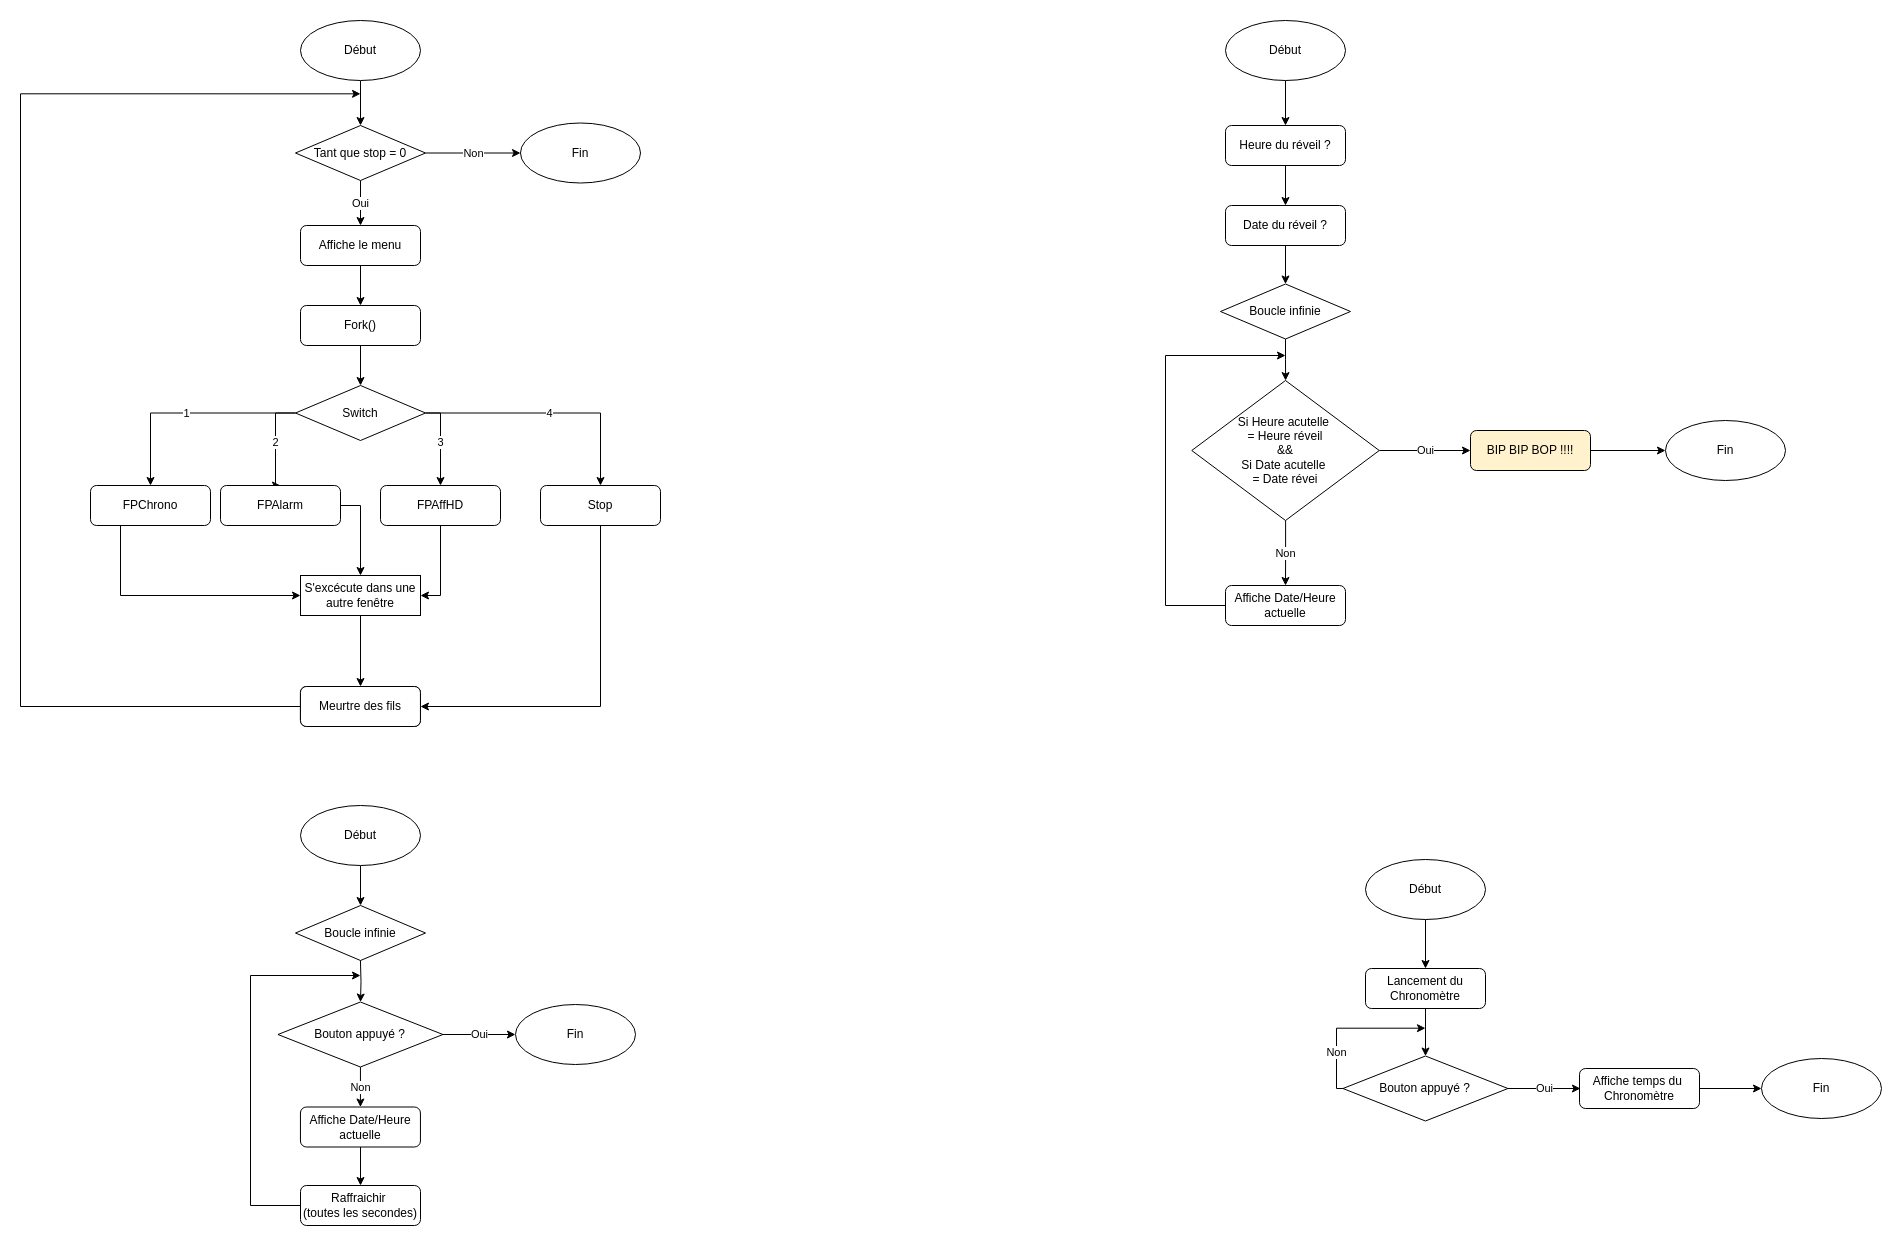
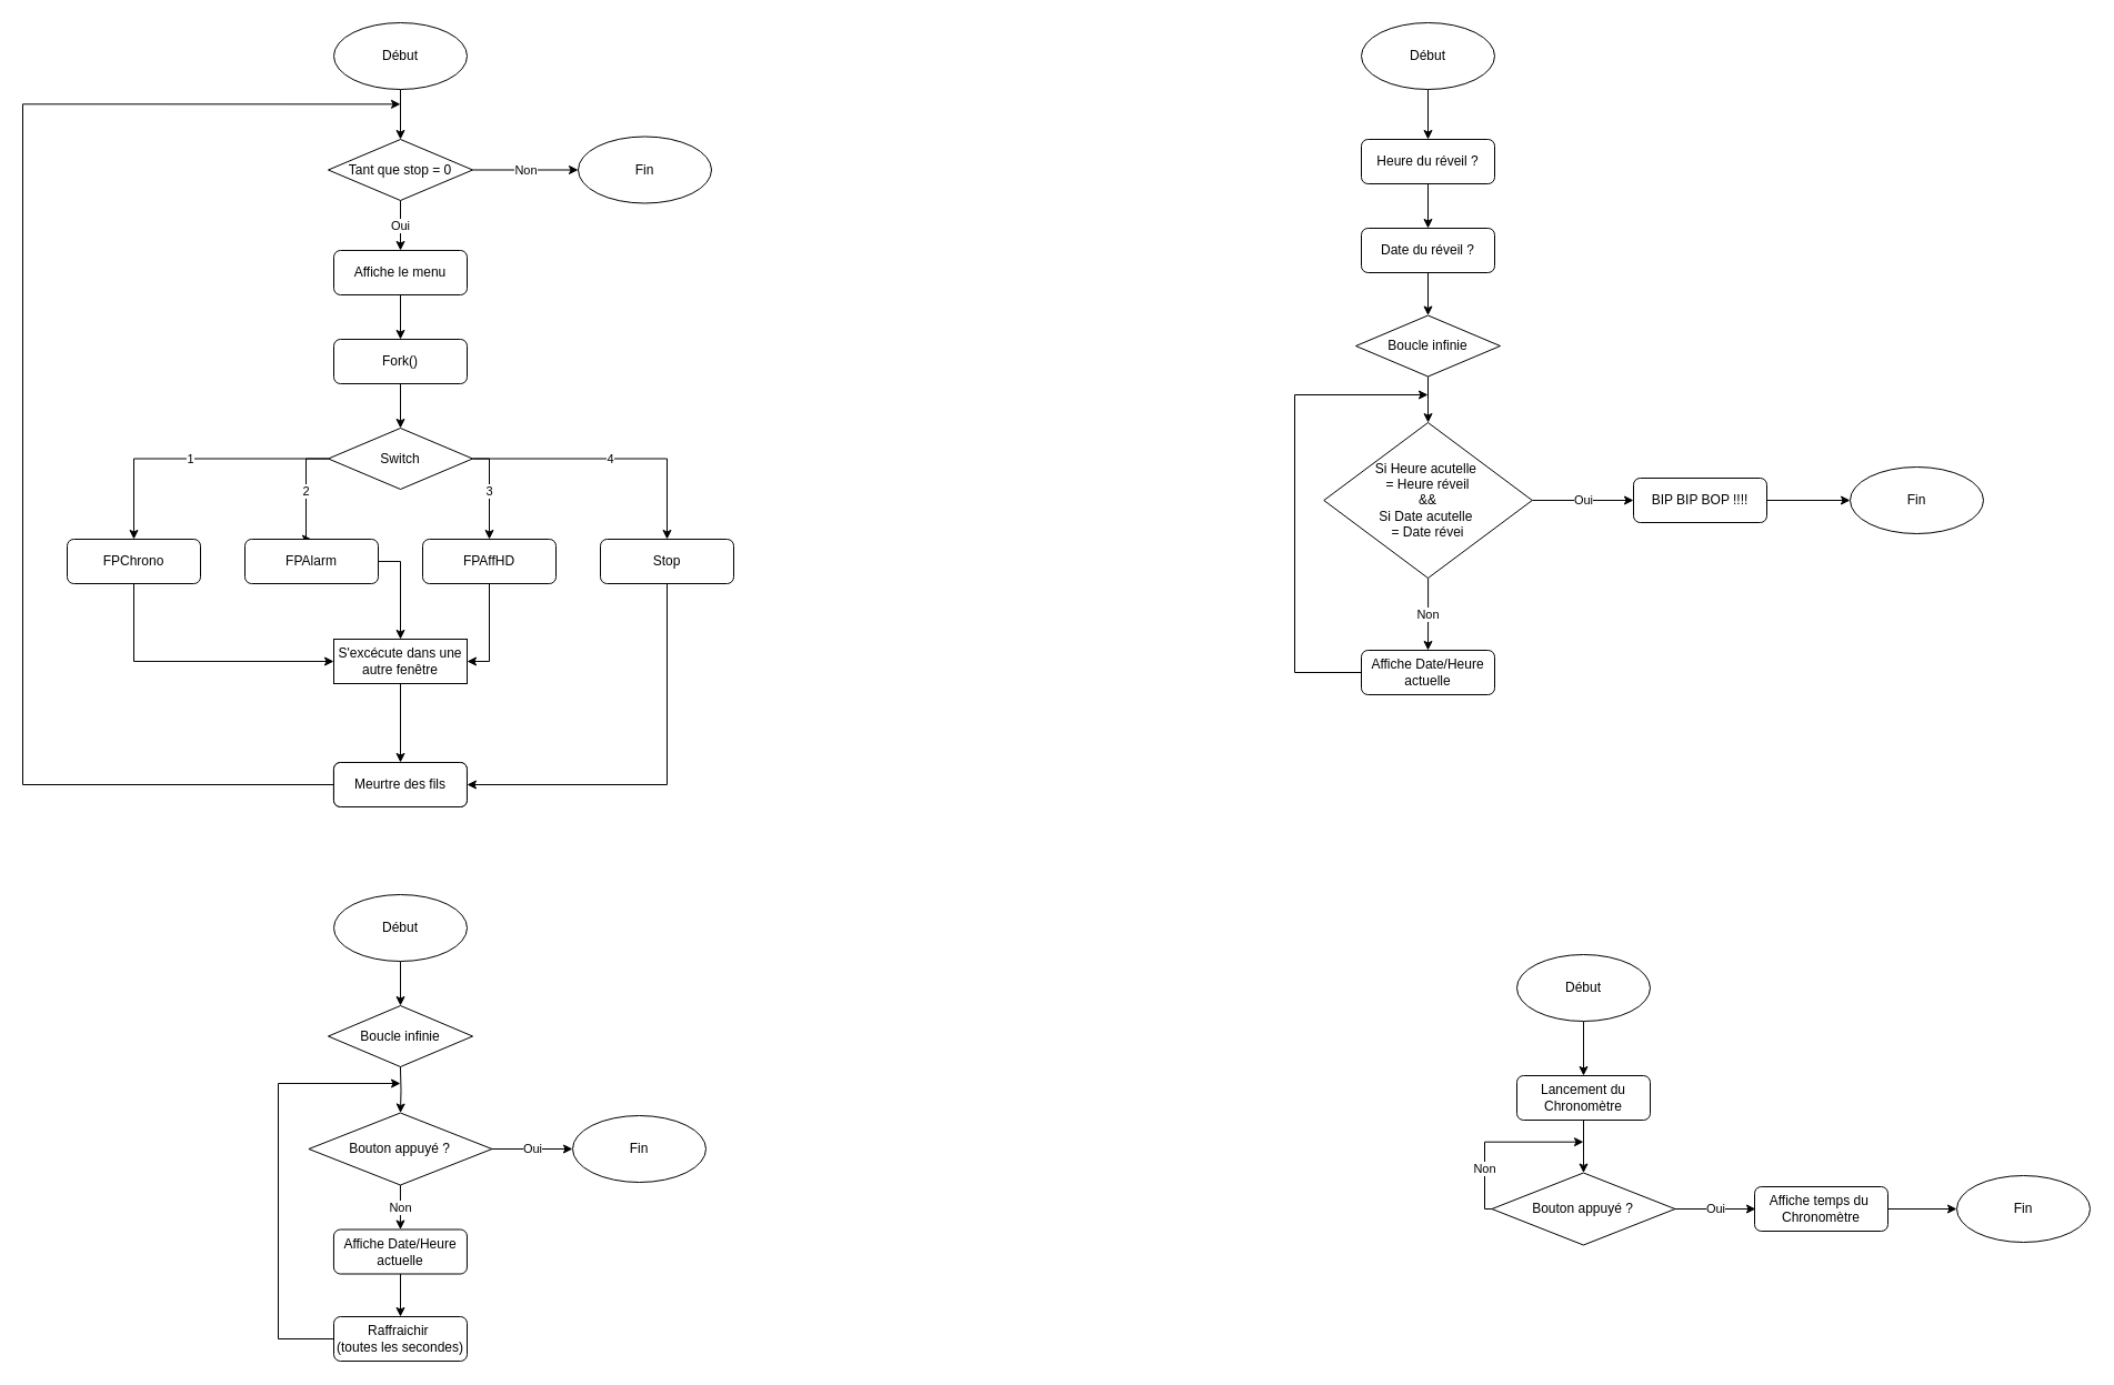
  <mxCell id="0" />
  <mxCell id="1" parent="0" />
  <mxCell id="2" style="edgeStyle=orthogonalEdgeStyle;rounded=0;orthogonalLoop=1;jettySize=auto;html=1;entryX=0.5;entryY=0;entryDx=0;entryDy=0;" edge="1" parent="1" source="3" target="5"><mxGeometry relative="1" as="geometry" /></mxCell>
  <mxCell id="3" value="Début" style="ellipse;whiteSpace=wrap;html=1;" vertex="1" parent="1"><mxGeometry x="1225" y="20" width="120" height="60" as="geometry" /></mxCell>
  <mxCell id="4" style="edgeStyle=orthogonalEdgeStyle;rounded=0;orthogonalLoop=1;jettySize=auto;html=1;entryX=0.5;entryY=0;entryDx=0;entryDy=0;" edge="1" parent="1" source="5" target="7"><mxGeometry relative="1" as="geometry" /></mxCell>
  <mxCell id="5" value="Heure du réveil ?" style="rounded=1;whiteSpace=wrap;html=1;" vertex="1" parent="1"><mxGeometry x="1225" y="125" width="120" height="40" as="geometry" /></mxCell>
  <mxCell id="6" style="edgeStyle=orthogonalEdgeStyle;rounded=0;orthogonalLoop=1;jettySize=auto;html=1;" edge="1" parent="1" source="7" target="9"><mxGeometry relative="1" as="geometry" /></mxCell>
  <mxCell id="7" value="Date du réveil ?" style="rounded=1;whiteSpace=wrap;html=1;" vertex="1" parent="1"><mxGeometry x="1225" y="205" width="120" height="40" as="geometry" /></mxCell>
  <mxCell id="8" style="edgeStyle=orthogonalEdgeStyle;rounded=0;orthogonalLoop=1;jettySize=auto;html=1;" edge="1" parent="1" source="9" target="12"><mxGeometry relative="1" as="geometry" /></mxCell>
  <mxCell id="9" value="Boucle infinie" style="rhombus;whiteSpace=wrap;html=1;" vertex="1" parent="1"><mxGeometry x="1220" y="283.5" width="130" height="55" as="geometry" /></mxCell>
  <mxCell id="10" value="Non" style="edgeStyle=orthogonalEdgeStyle;rounded=0;orthogonalLoop=1;jettySize=auto;html=1;entryX=0.5;entryY=0;entryDx=0;entryDy=0;" edge="1" parent="1" source="12" target="14"><mxGeometry relative="1" as="geometry" /></mxCell>
  <mxCell id="11" value="Oui" style="edgeStyle=orthogonalEdgeStyle;rounded=0;orthogonalLoop=1;jettySize=auto;html=1;" edge="1" parent="1" source="12" target="16"><mxGeometry relative="1" as="geometry" /></mxCell>
  <mxCell id="12" value="Si Heure acutelle&amp;nbsp;&lt;br&gt;= Heure réveil&lt;br&gt;&amp;amp;&amp;amp;&lt;br&gt;Si Date acutelle&amp;nbsp;&lt;br&gt;= Date révei" style="rhombus;whiteSpace=wrap;html=1;" vertex="1" parent="1"><mxGeometry x="1191.25" y="380" width="187.5" height="140" as="geometry" /></mxCell>
  <mxCell id="13" style="edgeStyle=orthogonalEdgeStyle;rounded=0;orthogonalLoop=1;jettySize=auto;html=1;" edge="1" parent="1" source="14"><mxGeometry relative="1" as="geometry"><mxPoint x="1285" y="355" as="targetPoint" /><Array as="points"><mxPoint x="1165" y="605" /><mxPoint x="1165" y="355" /></Array></mxGeometry></mxCell>
  <mxCell id="14" value="Affiche Date/Heure actuelle" style="rounded=1;whiteSpace=wrap;html=1;" vertex="1" parent="1"><mxGeometry x="1225" y="585" width="120" height="40" as="geometry" /></mxCell>
  <mxCell id="15" style="edgeStyle=orthogonalEdgeStyle;rounded=0;orthogonalLoop=1;jettySize=auto;html=1;entryX=0;entryY=0.5;entryDx=0;entryDy=0;" edge="1" parent="1" source="16" target="17"><mxGeometry relative="1" as="geometry" /></mxCell>
- <mxCell id="16" value="BIP BIP BOP !!!!" style="rounded=1;whiteSpace=wrap;html=1;fillColor=#fff2cc;" vertex="1" parent="1"><mxGeometry x="1470" y="430" width="120" height="40" as="geometry" /></mxCell>
+ <mxCell id="16" value="BIP BIP BOP !!!!" style="rounded=1;whiteSpace=wrap;html=1;" vertex="1" parent="1"><mxGeometry x="1470" y="430" width="120" height="40" as="geometry" /></mxCell>
  <mxCell id="17" value="Fin" style="ellipse;whiteSpace=wrap;html=1;" vertex="1" parent="1"><mxGeometry x="1665" y="420" width="120" height="60" as="geometry" /></mxCell>
  <mxCell id="18" style="edgeStyle=orthogonalEdgeStyle;rounded=0;orthogonalLoop=1;jettySize=auto;html=1;entryX=0.5;entryY=0;entryDx=0;entryDy=0;" edge="1" parent="1" source="19" target="20"><mxGeometry relative="1" as="geometry" /></mxCell>
  <mxCell id="19" value="Début" style="ellipse;whiteSpace=wrap;html=1;" vertex="1" parent="1"><mxGeometry x="300" y="805" width="120" height="60" as="geometry" /></mxCell>
  <mxCell id="20" value="Boucle infinie" style="rhombus;whiteSpace=wrap;html=1;" vertex="1" parent="1"><mxGeometry x="295" y="905" width="130" height="55" as="geometry" /></mxCell>
  <mxCell id="21" style="edgeStyle=orthogonalEdgeStyle;rounded=0;orthogonalLoop=1;jettySize=auto;html=1;" edge="1" parent="1" target="24"><mxGeometry relative="1" as="geometry"><mxPoint x="359.95" y="960" as="sourcePoint" /></mxGeometry></mxCell>
  <mxCell id="22" value="Non" style="edgeStyle=orthogonalEdgeStyle;rounded=0;orthogonalLoop=1;jettySize=auto;html=1;entryX=0.5;entryY=0;entryDx=0;entryDy=0;" edge="1" parent="1" source="24" target="26"><mxGeometry relative="1" as="geometry" /></mxCell>
  <mxCell id="23" value="Oui" style="edgeStyle=orthogonalEdgeStyle;rounded=0;orthogonalLoop=1;jettySize=auto;html=1;" edge="1" parent="1" source="24"><mxGeometry relative="1" as="geometry"><mxPoint x="514.95" y="1034" as="targetPoint" /></mxGeometry></mxCell>
  <mxCell id="24" value="Bouton appuyé ?" style="rhombus;whiteSpace=wrap;html=1;" vertex="1" parent="1"><mxGeometry x="277.45" y="1001.5" width="165" height="65" as="geometry" /></mxCell>
  <mxCell id="25" style="edgeStyle=orthogonalEdgeStyle;rounded=0;orthogonalLoop=1;jettySize=auto;html=1;" edge="1" parent="1" source="26" target="29"><mxGeometry relative="1" as="geometry" /></mxCell>
  <mxCell id="26" value="Affiche Date/Heure actuelle" style="rounded=1;whiteSpace=wrap;html=1;" vertex="1" parent="1"><mxGeometry x="299.95" y="1106.5" width="120" height="40" as="geometry" /></mxCell>
  <mxCell id="27" value="Fin" style="ellipse;whiteSpace=wrap;html=1;" vertex="1" parent="1"><mxGeometry x="515" y="1004" width="120" height="60" as="geometry" /></mxCell>
  <mxCell id="28" style="edgeStyle=orthogonalEdgeStyle;rounded=0;orthogonalLoop=1;jettySize=auto;html=1;" edge="1" parent="1" source="29"><mxGeometry relative="1" as="geometry"><mxPoint x="360" y="975" as="targetPoint" /><Array as="points"><mxPoint x="250" y="1205" /><mxPoint x="250" y="975" /></Array></mxGeometry></mxCell>
  <mxCell id="29" value="Raffraichir&amp;nbsp;&lt;br&gt;(toutes les secondes)" style="rounded=1;whiteSpace=wrap;html=1;" vertex="1" parent="1"><mxGeometry x="300" y="1185" width="120" height="40" as="geometry" /></mxCell>
  <mxCell id="30" style="edgeStyle=orthogonalEdgeStyle;rounded=0;orthogonalLoop=1;jettySize=auto;html=1;entryX=0.5;entryY=0;entryDx=0;entryDy=0;" edge="1" parent="1" source="31" target="37"><mxGeometry relative="1" as="geometry" /></mxCell>
  <mxCell id="31" value="Début" style="ellipse;whiteSpace=wrap;html=1;" vertex="1" parent="1"><mxGeometry x="1365" y="859" width="120" height="60" as="geometry" /></mxCell>
  <mxCell id="32" style="edgeStyle=orthogonalEdgeStyle;rounded=0;orthogonalLoop=1;jettySize=auto;html=1;exitX=0.5;exitY=1;exitDx=0;exitDy=0;" edge="1" parent="1" target="35" source="37"><mxGeometry relative="1" as="geometry"><mxPoint x="1424.95" y="1014" as="sourcePoint" /></mxGeometry></mxCell>
  <mxCell id="33" value="Oui" style="edgeStyle=orthogonalEdgeStyle;rounded=0;orthogonalLoop=1;jettySize=auto;html=1;" edge="1" parent="1" source="35"><mxGeometry relative="1" as="geometry"><mxPoint x="1579.95" y="1088" as="targetPoint" /></mxGeometry></mxCell>
  <mxCell id="34" value="Non" style="edgeStyle=orthogonalEdgeStyle;rounded=0;orthogonalLoop=1;jettySize=auto;html=1;" edge="1" parent="1" source="35"><mxGeometry x="-0.455" relative="1" as="geometry"><mxPoint x="1424.95" y="1027.684" as="targetPoint" /><Array as="points"><mxPoint x="1336" y="1088" /><mxPoint x="1336" y="1028" /></Array><mxPoint as="offset" /></mxGeometry></mxCell>
  <mxCell id="35" value="Bouton appuyé ?" style="rhombus;whiteSpace=wrap;html=1;" vertex="1" parent="1"><mxGeometry x="1342.45" y="1055.5" width="165" height="65" as="geometry" /></mxCell>
  <mxCell id="36" value="Fin" style="ellipse;whiteSpace=wrap;html=1;" vertex="1" parent="1"><mxGeometry x="1761" y="1058" width="120" height="60" as="geometry" /></mxCell>
  <mxCell id="37" value="Lancement du Chronomètre" style="rounded=1;whiteSpace=wrap;html=1;" vertex="1" parent="1"><mxGeometry x="1365" y="968" width="120" height="40" as="geometry" /></mxCell>
  <mxCell id="38" style="edgeStyle=orthogonalEdgeStyle;rounded=0;orthogonalLoop=1;jettySize=auto;html=1;entryX=0;entryY=0.5;entryDx=0;entryDy=0;" edge="1" parent="1" source="39" target="36"><mxGeometry relative="1" as="geometry" /></mxCell>
  <mxCell id="39" value="Affiche temps du&amp;nbsp;&lt;br&gt;Chronomètre" style="rounded=1;whiteSpace=wrap;html=1;" vertex="1" parent="1"><mxGeometry x="1579" y="1068" width="120" height="40" as="geometry" /></mxCell>
  <mxCell id="40" style="edgeStyle=orthogonalEdgeStyle;rounded=0;orthogonalLoop=1;jettySize=auto;html=1;entryX=0.5;entryY=0;entryDx=0;entryDy=0;" edge="1" parent="1" source="41" target="44"><mxGeometry relative="1" as="geometry" /></mxCell>
  <mxCell id="41" value="Début" style="ellipse;whiteSpace=wrap;html=1;" vertex="1" parent="1"><mxGeometry x="300" y="20" width="120" height="60" as="geometry" /></mxCell>
  <mxCell id="42" value="Non" style="edgeStyle=orthogonalEdgeStyle;rounded=0;orthogonalLoop=1;jettySize=auto;html=1;entryX=0;entryY=0.5;entryDx=0;entryDy=0;" edge="1" parent="1" source="44" target="45"><mxGeometry relative="1" as="geometry" /></mxCell>
  <mxCell id="43" value="Oui" style="edgeStyle=orthogonalEdgeStyle;rounded=0;orthogonalLoop=1;jettySize=auto;html=1;entryX=0.5;entryY=0;entryDx=0;entryDy=0;" edge="1" parent="1" source="44" target="47"><mxGeometry relative="1" as="geometry" /></mxCell>
  <mxCell id="44" value="Tant que stop = 0" style="rhombus;whiteSpace=wrap;html=1;" vertex="1" parent="1"><mxGeometry x="295" y="125" width="130" height="55" as="geometry" /></mxCell>
  <mxCell id="45" value="Fin" style="ellipse;whiteSpace=wrap;html=1;" vertex="1" parent="1"><mxGeometry x="520" y="122.5" width="120" height="60" as="geometry" /></mxCell>
  <mxCell id="46" value="" style="edgeStyle=orthogonalEdgeStyle;rounded=0;orthogonalLoop=1;jettySize=auto;html=1;" edge="1" parent="1" source="47" target="49"><mxGeometry relative="1" as="geometry" /></mxCell>
  <mxCell id="47" value="Affiche le menu" style="rounded=1;whiteSpace=wrap;html=1;" vertex="1" parent="1"><mxGeometry x="300" y="225" width="120" height="40" as="geometry" /></mxCell>
  <mxCell id="48" value="" style="edgeStyle=orthogonalEdgeStyle;rounded=0;orthogonalLoop=1;jettySize=auto;html=1;entryX=0.5;entryY=0;entryDx=0;entryDy=0;" edge="1" parent="1" source="49" target="54"><mxGeometry relative="1" as="geometry"><mxPoint x="360" y="435" as="targetPoint" /></mxGeometry></mxCell>
  <mxCell id="49" value="Fork()" style="rounded=1;whiteSpace=wrap;html=1;" vertex="1" parent="1"><mxGeometry x="300" y="305" width="120" height="40" as="geometry" /></mxCell>
  <mxCell id="50" value="2" style="edgeStyle=orthogonalEdgeStyle;rounded=0;orthogonalLoop=1;jettySize=auto;html=1;entryX=0.5;entryY=0;entryDx=0;entryDy=0;" edge="1" parent="1" source="54" target="56"><mxGeometry relative="1" as="geometry"><Array as="points"><mxPoint x="275" y="413" /><mxPoint x="275" y="485" /></Array></mxGeometry></mxCell>
  <mxCell id="51" value="1" style="edgeStyle=orthogonalEdgeStyle;rounded=0;orthogonalLoop=1;jettySize=auto;html=1;entryX=0.5;entryY=0;entryDx=0;entryDy=0;" edge="1" parent="1" source="54" target="58"><mxGeometry relative="1" as="geometry" /></mxCell>
  <mxCell id="52" value="3" style="edgeStyle=orthogonalEdgeStyle;rounded=0;orthogonalLoop=1;jettySize=auto;html=1;entryX=0.5;entryY=0;entryDx=0;entryDy=0;" edge="1" parent="1" source="54" target="60"><mxGeometry relative="1" as="geometry"><Array as="points"><mxPoint x="440" y="413" /></Array></mxGeometry></mxCell>
  <mxCell id="53" value="4" style="edgeStyle=orthogonalEdgeStyle;rounded=0;orthogonalLoop=1;jettySize=auto;html=1;" edge="1" parent="1" source="54" target="62"><mxGeometry relative="1" as="geometry" /></mxCell>
  <mxCell id="54" value="Switch" style="rhombus;whiteSpace=wrap;html=1;" vertex="1" parent="1"><mxGeometry x="295" y="385" width="130" height="55" as="geometry" /></mxCell>
  <mxCell id="55" style="edgeStyle=orthogonalEdgeStyle;rounded=0;orthogonalLoop=1;jettySize=auto;html=1;entryX=0.5;entryY=0;entryDx=0;entryDy=0;" edge="1" parent="1" source="56" target="67"><mxGeometry relative="1" as="geometry"><Array as="points"><mxPoint x="360" y="505" /></Array></mxGeometry></mxCell>
  <mxCell id="56" value="FPAlarm" style="rounded=1;whiteSpace=wrap;html=1;" vertex="1" parent="1"><mxGeometry x="220" y="485" width="120" height="40" as="geometry" /></mxCell>
  <mxCell id="57" style="edgeStyle=orthogonalEdgeStyle;rounded=0;orthogonalLoop=1;jettySize=auto;html=1;entryX=0;entryY=0.5;entryDx=0;entryDy=0;" edge="1" parent="1" source="58" target="67"><mxGeometry relative="1" as="geometry"><Array as="points"><mxPoint x="120" y="595" /></Array></mxGeometry></mxCell>
- <mxCell id="58" value="FPChrono" style="rounded=1;whiteSpace=wrap;html=1;" vertex="1" parent="1"><mxGeometry x="90" y="485" width="120" height="40" as="geometry" /></mxCell>
+ <mxCell id="58" value="FPChrono" style="rounded=1;whiteSpace=wrap;html=1;" vertex="1" parent="1"><mxGeometry x="60" y="485" width="120" height="40" as="geometry" /></mxCell>
  <mxCell id="59" style="edgeStyle=orthogonalEdgeStyle;rounded=0;orthogonalLoop=1;jettySize=auto;html=1;entryX=1;entryY=0.5;entryDx=0;entryDy=0;" edge="1" parent="1" source="60" target="67"><mxGeometry relative="1" as="geometry"><Array as="points"><mxPoint x="440" y="595" /></Array></mxGeometry></mxCell>
  <mxCell id="60" value="FPAffHD" style="rounded=1;whiteSpace=wrap;html=1;" vertex="1" parent="1"><mxGeometry x="380" y="485" width="120" height="40" as="geometry" /></mxCell>
  <mxCell id="61" style="edgeStyle=orthogonalEdgeStyle;rounded=0;orthogonalLoop=1;jettySize=auto;html=1;entryX=1;entryY=0.5;entryDx=0;entryDy=0;" edge="1" parent="1" source="62" target="64"><mxGeometry relative="1" as="geometry"><Array as="points"><mxPoint x="600" y="706" /></Array></mxGeometry></mxCell>
  <mxCell id="62" value="Stop" style="rounded=1;whiteSpace=wrap;html=1;" vertex="1" parent="1"><mxGeometry x="540" y="485" width="120" height="40" as="geometry" /></mxCell>
  <mxCell id="63" style="edgeStyle=orthogonalEdgeStyle;rounded=0;orthogonalLoop=1;jettySize=auto;html=1;" edge="1" parent="1" source="64"><mxGeometry relative="1" as="geometry"><mxPoint x="360" y="93.333" as="targetPoint" /><Array as="points"><mxPoint x="20" y="706" /><mxPoint x="20" y="93" /></Array></mxGeometry></mxCell>
  <mxCell id="64" value="Meurtre des fils" style="rounded=1;whiteSpace=wrap;html=1;" vertex="1" parent="1"><mxGeometry x="299.95" y="686" width="120" height="40" as="geometry" /></mxCell>
  <mxCell id="65" value="Meurtre des fils" style="rounded=1;whiteSpace=wrap;html=1;" vertex="1" parent="1"><mxGeometry x="299.95" y="686" width="120" height="40" as="geometry" /></mxCell>
  <mxCell id="66" style="edgeStyle=orthogonalEdgeStyle;rounded=0;orthogonalLoop=1;jettySize=auto;html=1;" edge="1" parent="1" source="67" target="65"><mxGeometry relative="1" as="geometry" /></mxCell>
  <mxCell id="67" value="S'excécute dans une autre fenêtre" style="whiteSpace=wrap;html=1;rounded=0;" vertex="1" parent="1"><mxGeometry x="300" y="575" width="120" height="40" as="geometry" /></mxCell>
